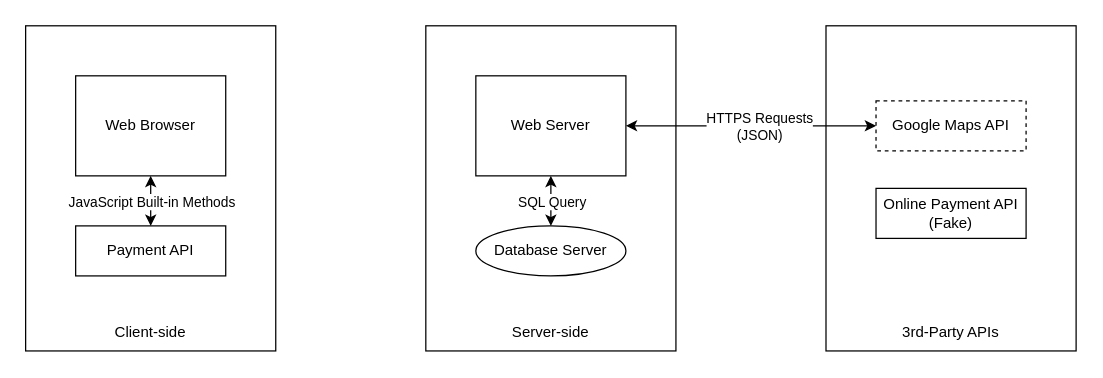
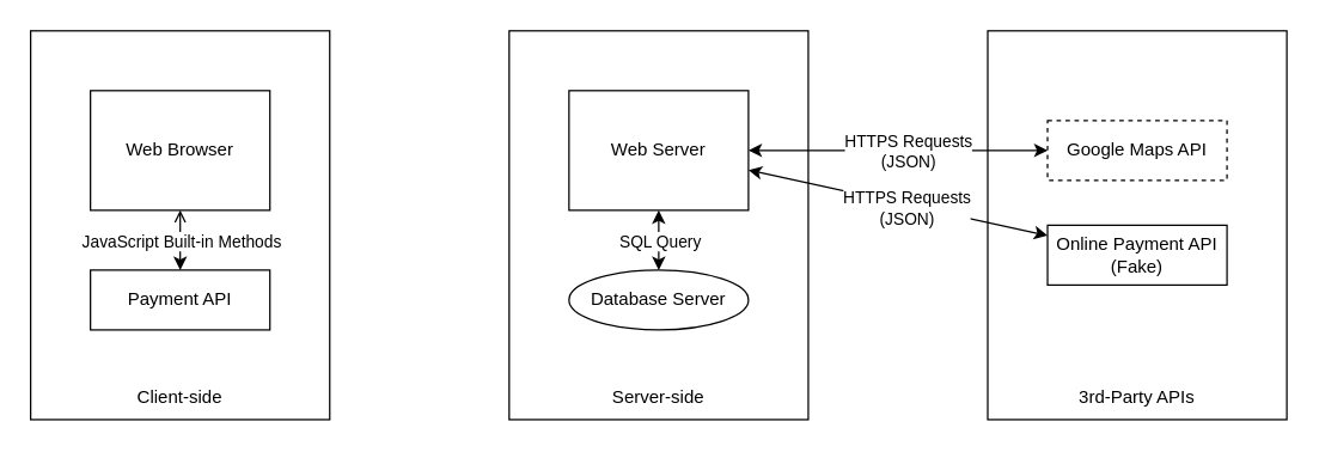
  <mxCell id="0" />
  <mxCell id="1" parent="0" />
  <mxCell id="2" value="" style="rounded=0;whiteSpace=wrap;html=1;" parent="1" vertex="1"><mxGeometry x="20" y="20" width="200" height="260" as="geometry" /></mxCell>
  <mxCell id="3" value="" style="rounded=0;whiteSpace=wrap;html=1;" parent="1" vertex="1"><mxGeometry x="340" y="20" width="200" height="260" as="geometry" /></mxCell>
  <mxCell id="4" value="Web Browser" style="whiteSpace=wrap;html=1;" parent="1" vertex="1"><mxGeometry x="60" y="60" width="120" height="80" as="geometry" /></mxCell>
  <mxCell id="5" value="Web Server" style="whiteSpace=wrap;html=1;" parent="1" vertex="1"><mxGeometry x="380" y="60" width="120" height="80" as="geometry" /></mxCell>
  <mxCell id="6" value="Database Server" style="ellipse;whiteSpace=wrap;html=1;" parent="1" vertex="1"><mxGeometry x="380" y="180" width="120" height="40" as="geometry" /></mxCell>
  <mxCell id="7" value="Payment API" style="rounded=0;whiteSpace=wrap;html=1;" parent="1" vertex="1"><mxGeometry x="60" y="180" width="120" height="40" as="geometry" /></mxCell>
  <mxCell id="8" value="" style="endArrow=classic;startArrow=classic;html=1;rounded=0;" parent="1" source="5" target="6" edge="1"><mxGeometry width="50" height="50" relative="1" as="geometry"><mxPoint x="425" y="260" as="sourcePoint" /><mxPoint x="475" y="210" as="targetPoint" /></mxGeometry></mxCell>
  <mxCell id="9" value="SQL Query" style="edgeLabel;html=1;align=center;verticalAlign=middle;resizable=0;points=[];" parent="8" vertex="1" connectable="0"><mxGeometry x="0.34" y="-1" relative="1" as="geometry"><mxPoint x="1" y="-7" as="offset" /></mxGeometry></mxCell>
- <mxCell id="10" value="" style="endArrow=classic;startArrow=classic;html=1;rounded=0;" parent="1" source="7" target="4" edge="1"><mxGeometry width="50" height="50" relative="1" as="geometry"><mxPoint x="340" y="260" as="sourcePoint" /><mxPoint x="390" y="210" as="targetPoint" /></mxGeometry></mxCell>
+ <mxCell id="10" value="" style="endArrow=open;startArrow=classic;html=1;rounded=0;" parent="1" source="7" target="4" edge="1"><mxGeometry width="50" height="50" relative="1" as="geometry"><mxPoint x="340" y="260" as="sourcePoint" /><mxPoint x="390" y="210" as="targetPoint" /></mxGeometry></mxCell>
  <mxCell id="11" value="JavaScript Built-in Methods" style="edgeLabel;html=1;align=center;verticalAlign=middle;resizable=0;points=[];" vertex="1" connectable="0" parent="10"><mxGeometry x="-0.157" relative="1" as="geometry"><mxPoint y="-3" as="offset" /></mxGeometry></mxCell>
  <mxCell id="12" value="Client-side" style="text;html=1;strokeColor=none;fillColor=none;align=center;verticalAlign=middle;whiteSpace=wrap;rounded=0;" parent="1" vertex="1"><mxGeometry x="90" y="250" width="60" height="30" as="geometry" /></mxCell>
  <mxCell id="13" value="Server-side" style="text;html=1;strokeColor=none;fillColor=none;align=center;verticalAlign=middle;whiteSpace=wrap;rounded=0;" parent="1" vertex="1"><mxGeometry x="400" y="250" width="80" height="30" as="geometry" /></mxCell>
  <mxCell id="14" value="" style="rounded=0;whiteSpace=wrap;html=1;" vertex="1" parent="1"><mxGeometry x="660" y="20" width="200" height="260" as="geometry" /></mxCell>
  <mxCell id="15" value="" style="endArrow=classic;startArrow=classic;html=1;rounded=0;" parent="1" source="20" target="5" edge="1"><mxGeometry width="50" height="50" relative="1" as="geometry"><mxPoint x="585" y="260" as="sourcePoint" /><mxPoint x="635" y="210" as="targetPoint" /></mxGeometry></mxCell>
  <mxCell id="16" value="HTTPS Requests&lt;br&gt;(JSON)" style="edgeLabel;html=1;align=center;verticalAlign=middle;resizable=0;points=[];" parent="15" vertex="1" connectable="0"><mxGeometry x="-0.167" relative="1" as="geometry"><mxPoint x="-11" as="offset" /></mxGeometry></mxCell>
  <mxCell id="17" value="Online Payment API&lt;br&gt;(Fake)" style="rounded=0;whiteSpace=wrap;html=1;" parent="1" vertex="1"><mxGeometry x="700" y="150" width="120" height="40" as="geometry" /></mxCell>
+ <mxCell id="18" value="" style="endArrow=classic;startArrow=classic;html=1;rounded=0;" parent="1" source="17" target="5" edge="1"><mxGeometry width="50" height="50" relative="1" as="geometry"><mxPoint x="860" y="177" as="sourcePoint" /><mxPoint x="670" y="180" as="targetPoint" /></mxGeometry></mxCell>
+ <mxCell id="19" value="HTTPS Requests&lt;br&gt;(JSON)" style="edgeLabel;html=1;align=center;verticalAlign=middle;resizable=0;points=[];" parent="18" vertex="1" connectable="0"><mxGeometry x="-0.167" relative="1" as="geometry"><mxPoint x="-11" as="offset" /></mxGeometry></mxCell>
  <mxCell id="20" value="Google Maps API" style="rounded=0;whiteSpace=wrap;html=1;dashed=1;" parent="1" vertex="1"><mxGeometry x="700" y="80" width="120" height="40" as="geometry" /></mxCell>
  <mxCell id="21" value="3rd-Party APIs" style="text;html=1;strokeColor=none;fillColor=none;align=center;verticalAlign=middle;whiteSpace=wrap;rounded=0;" vertex="1" parent="1"><mxGeometry x="710" y="250" width="100" height="30" as="geometry" /></mxCell>
